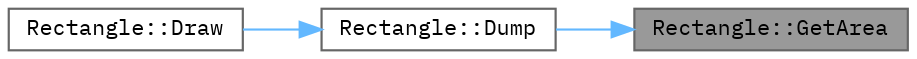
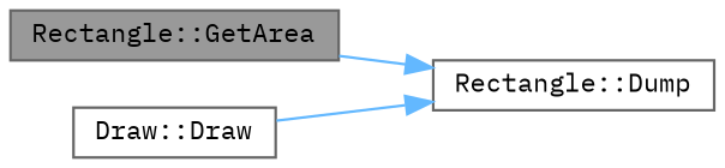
  digraph {
    fontname="IBM Plex Mono"
    rankdir=RL
    node [color=grey40 fillcolor=white fontname="IBM Plex Mono" fontsize=10 shape=box style=filled]
    edge [color=steelblue1 dir=back fontname="IBM Plex Mono" fontsize=10 labelfontname=Helvetica labelfontsize=10 style=solid]
    n1 [color=gray40 fillcolor=grey60 fontcolor=black height=0.2 label="Rectangle::GetArea" width=0.4]
    n2 [height=0.2 label="Rectangle::Dump" width=0.4]
-   n3 [height=0.2 label="Rectangle::Draw" width=0.4]
-   n1 -> n2
+   n3 [height=0.2 label="Draw::Draw" width=0.4]
+   n2 -> n1
    n2 -> n3
  }
